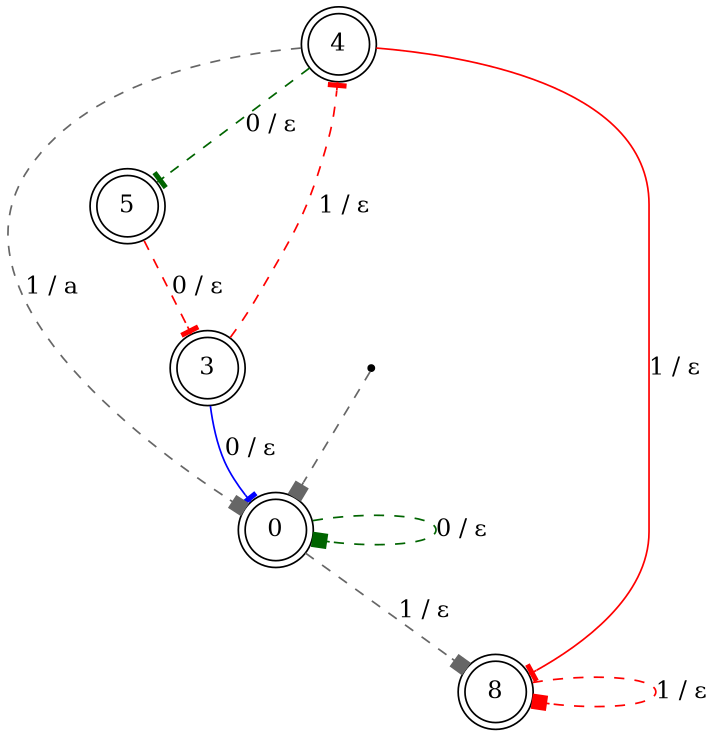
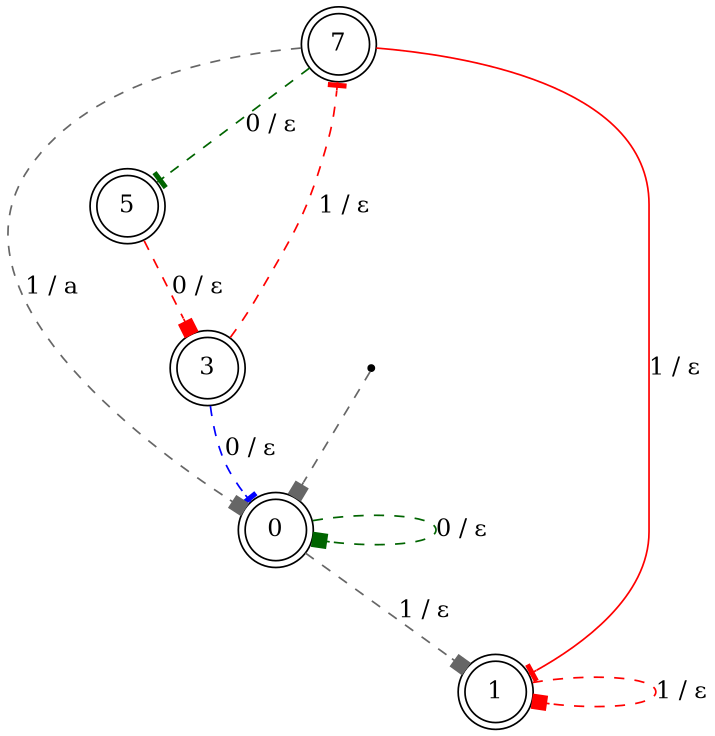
  digraph {
    nodesep=1
    rankdir=TB
    node [shape=doublecircle]
    edge [arrowhead=box color=red style=dashed]
    superstart [shape=point]
    0
-   1 [label=8]
+   1
    3
-   4
+   4 [label=7]
    5
    superstart -> 0 [color=gray40]
    0 -> 0 [color=darkgreen label="0 / ε"]
    0 -> 1 [color=gray40 label="1 / ε"]
    1 -> 1 [label="1 / ε"]
-   3 -> 0 [arrowhead=tee color=blue label="0 / ε" style=solid]
+   3 -> 0 [arrowhead=tee color=blue label="0 / ε"]
    3 -> 4 [arrowhead=tee label="1 / ε"]
    4 -> 0 [color=gray40 label="1 / a"]
    4 -> 1 [arrowhead=tee label="1 / ε" style=solid]
    4 -> 5 [arrowhead=tee color=darkgreen label="0 / ε"]
-   5 -> 3 [arrowhead=tee label="0 / ε"]
+   5 -> 3 [label="0 / ε"]
  }
